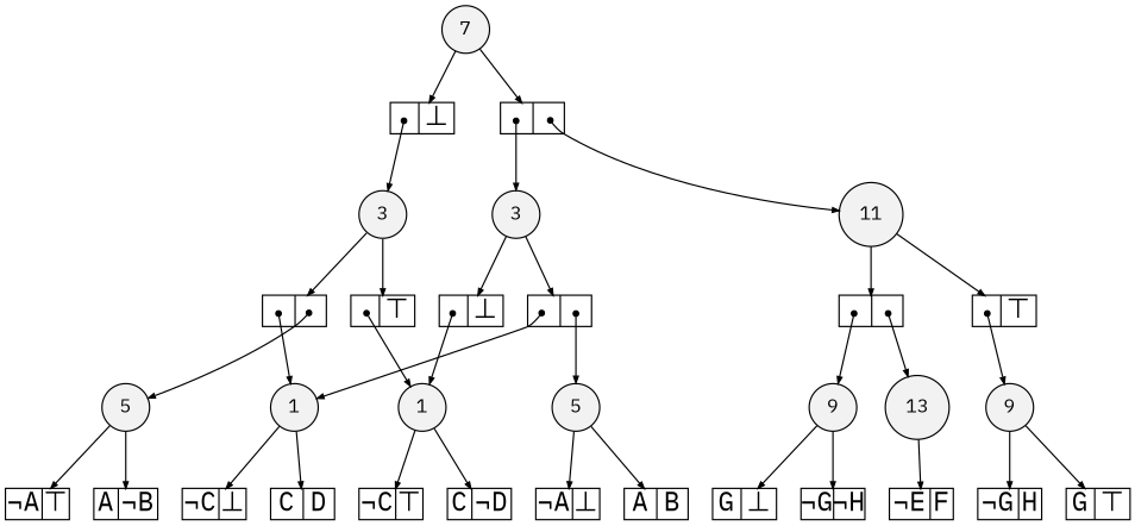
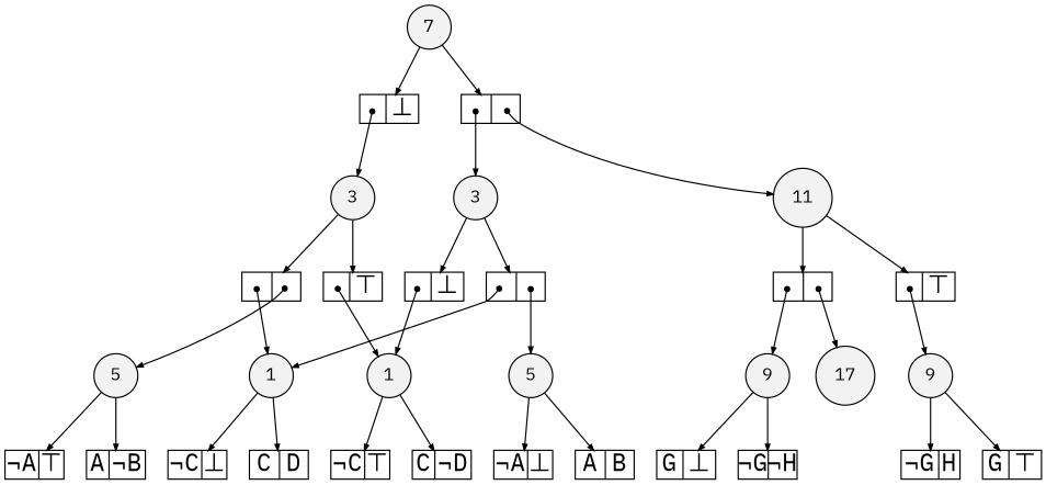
  digraph {
    fontname="IBM Plex Mono"
    node [fillcolor=white fontname="IBM Plex Mono" shape=record style=filled fixedsize=true fontsize=20]
    edge [arrowsize=.50 fontname="IBM Plex Mono"]
-   n1 [fillcolor=gray95 height=.25 label=13 shape=circle width=.25 fixedsize="" fontsize=""]
+   n1 [fillcolor=gray95 height=.25 label=17 shape=circle width=.25 fixedsize="" fontsize=""]
    n2 [fillcolor=gray95 height=.25 label=11 shape=circle width=.25 fixedsize="" fontsize=""]
    n3 [fillcolor=gray95 height=.25 label=9 shape=circle width=.25 fixedsize="" fontsize=""]
    n4 [fillcolor=gray95 height=.25 label=9 shape=circle width=.25 fixedsize="" fontsize=""]
    n5 [fillcolor=gray95 height=.25 label=7 shape=circle width=.25 fixedsize="" fontsize=""]
    n6 [fillcolor=gray95 height=.25 label=5 shape=circle width=.25 fixedsize="" fontsize=""]
    n7 [fillcolor=gray95 height=.25 label=5 shape=circle width=.25 fixedsize="" fontsize=""]
    n8 [fillcolor=gray95 height=.25 label=3 shape=circle width=.25 fixedsize="" fontsize=""]
    n9 [fillcolor=gray95 height=.25 label=3 shape=circle width=.25 fixedsize="" fontsize=""]
    n10 [fillcolor=gray95 height=.25 label=1 shape=circle width=.25 fixedsize="" fontsize=""]
    n11 [fillcolor=gray95 height=.25 label=1 shape=circle width=.25 fixedsize="" fontsize=""]
-   n12 [height=.30 label="<L>&not;E|<R>F" width=.65]
    n13 [height=.30 label="<L>|<R>" width=.65]
    n14 [height=.30 label="<L>|<R>&#8868;" width=.65]
    n15 [height=.30 label="<L>&not;G|<R>&not;H" width=.65]
    n16 [height=.30 label="<L>G|<R>&#8869;" width=.65]
    n17 [height=.30 label="<L>&not;G|<R>H" width=.65]
    n18 [height=.30 label="<L>G|<R>&#8868;" width=.65]
    n19 [height=.30 label="<L>|<R>" width=.65]
    n20 [height=.30 label="<L>|<R>&#8869;" width=.65]
    n21 [height=.30 label="<L>A|<R>B" width=.65]
    n22 [height=.30 label="<L>&not;A|<R>&#8869;" width=.65]
    n23 [height=.30 label="<L>A|<R>&not;B" width=.65]
    n24 [height=.30 label="<L>&not;A|<R>&#8868;" width=.65]
    n25 [height=.30 label="<L>|<R>" width=.65]
    n26 [height=.30 label="<L>|<R>&#8869;" width=.65]
    n27 [height=.30 label="<L>|<R>" width=.65]
    n28 [height=.30 label="<L>|<R>&#8868;" width=.65]
    n29 [height=.30 label="<L>C|<R>&not;D" width=.65]
    n30 [height=.30 label="<L>&not;C|<R>&#8868;" width=.65]
    n31 [height=.30 label="<L>C|<R>D" width=.65]
    n32 [height=.30 label="<L>&not;C|<R>&#8869;" width=.65]
    subgraph sub_1 {
      rank=same
      n1
    }
    subgraph sub_2 {
      rank=same
      n2
    }
    subgraph sub_3 {
      rank=same
      n3
      n4
    }
    subgraph sub_4 {
      rank=same
      n5
    }
    subgraph sub_5 {
      rank=same
      n6
      n7
    }
    subgraph sub_6 {
      rank=same
      n8
      n9
    }
    subgraph sub_7 {
      rank=same
      n10
      n11
    }
-   n1 -> n12
    n2 -> n13
    n2 -> n14
    n3 -> n15
    n3 -> n16
    n4 -> n17
    n4 -> n18
    n5 -> n19
    n5 -> n20
    n6 -> n21
    n6 -> n22
    n7 -> n23
    n7 -> n24
    n8 -> n25
    n8 -> n26
    n9 -> n27
    n9 -> n28
    n10 -> n29
    n10 -> n30
    n11 -> n31
    n11 -> n32
    n13 -> n1 [arrowtail=dot dir=both tailclip=false tailport="R:c"]
    n13 -> n3 [arrowtail=dot dir=both tailclip=false tailport="L:c"]
    n14 -> n4 [arrowtail=dot dir=both tailclip=false tailport="L:c"]
    n19 -> n2 [arrowtail=dot dir=both tailclip=false tailport="R:c"]
    n19 -> n8 [arrowtail=dot dir=both tailclip=false tailport="L:c"]
    n20 -> n9 [arrowtail=dot dir=both tailclip=false tailport="L:c"]
    n25 -> n6 [arrowtail=dot dir=both tailclip=false tailport="R:c"]
    n25 -> n11 [arrowtail=dot dir=both tailclip=false tailport="L:c"]
    n26 -> n10 [arrowtail=dot dir=both tailclip=false tailport="L:c"]
    n27 -> n7 [arrowtail=dot dir=both tailclip=false tailport="R:c"]
    n27 -> n11 [arrowtail=dot dir=both tailclip=false tailport="L:c"]
    n28 -> n10 [arrowtail=dot dir=both tailclip=false tailport="L:c"]
  }
